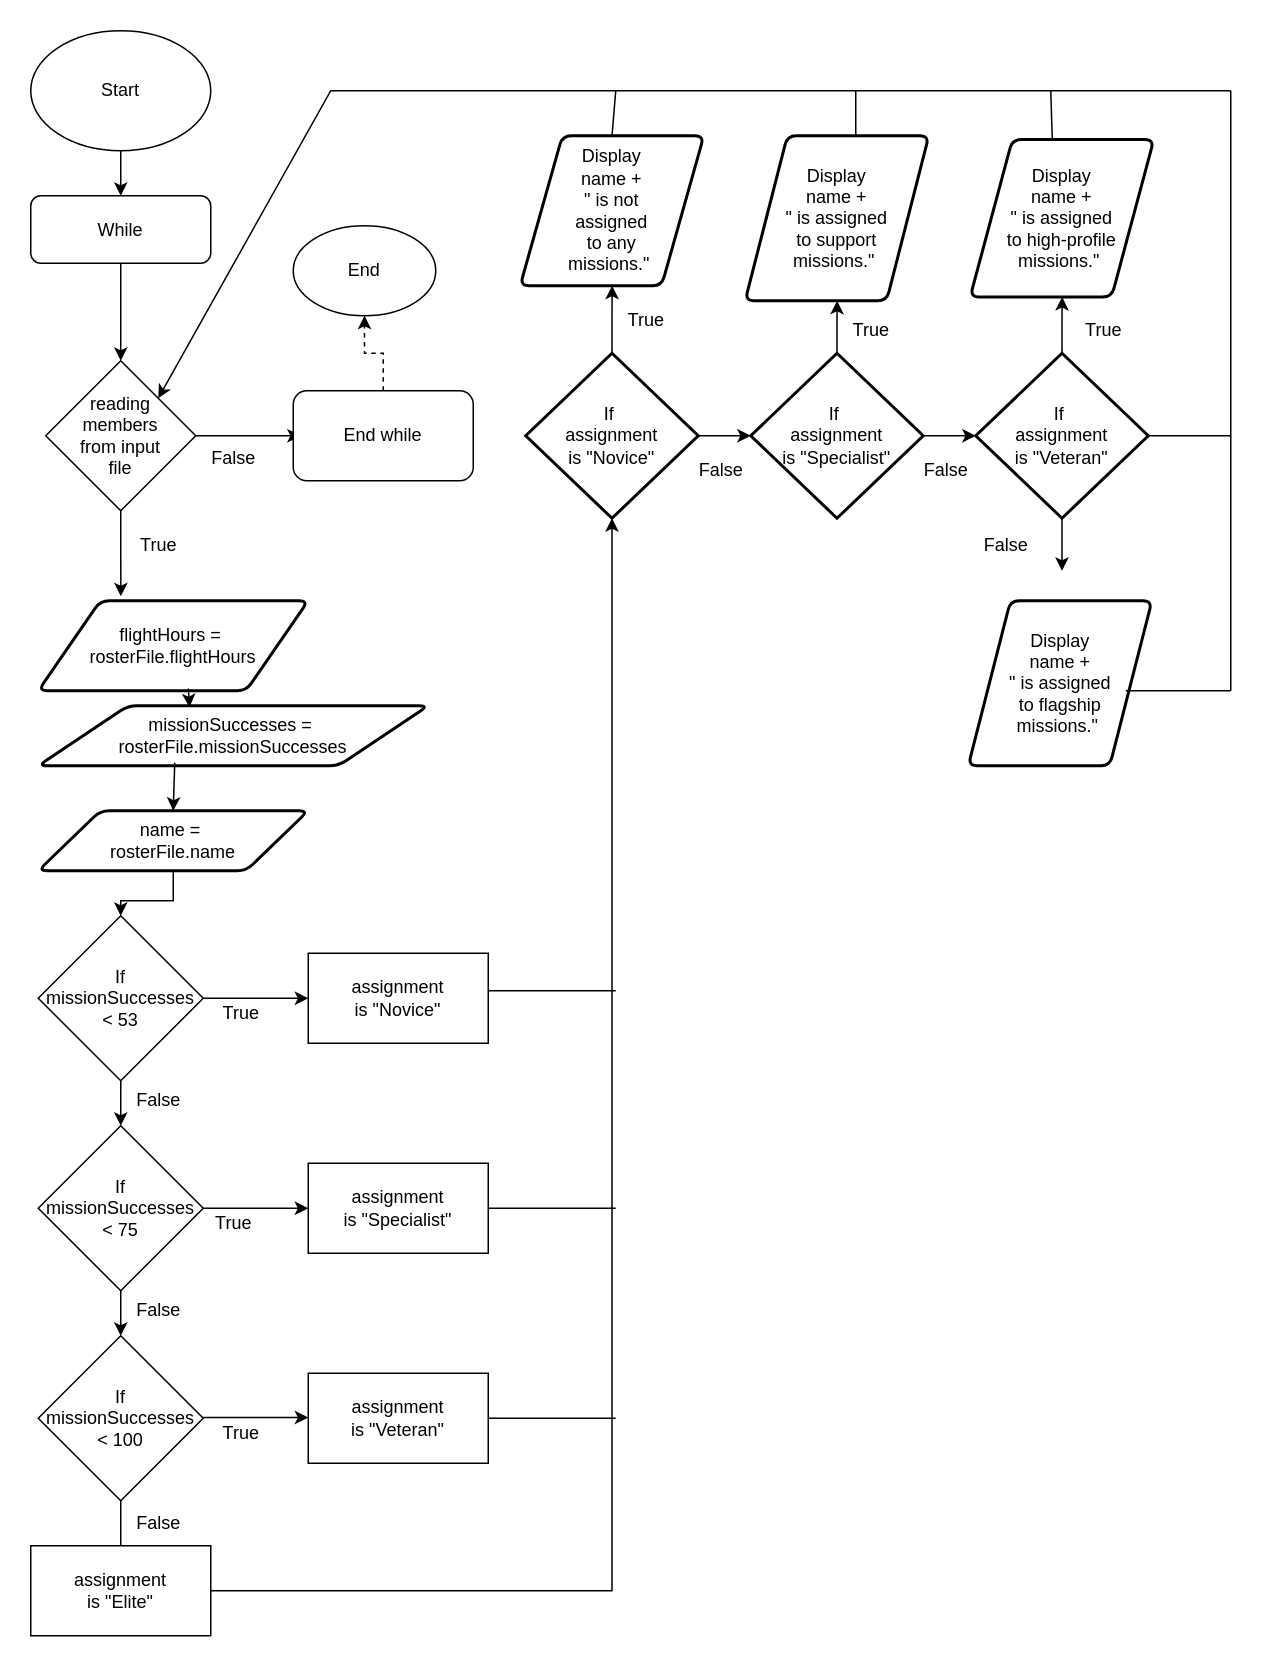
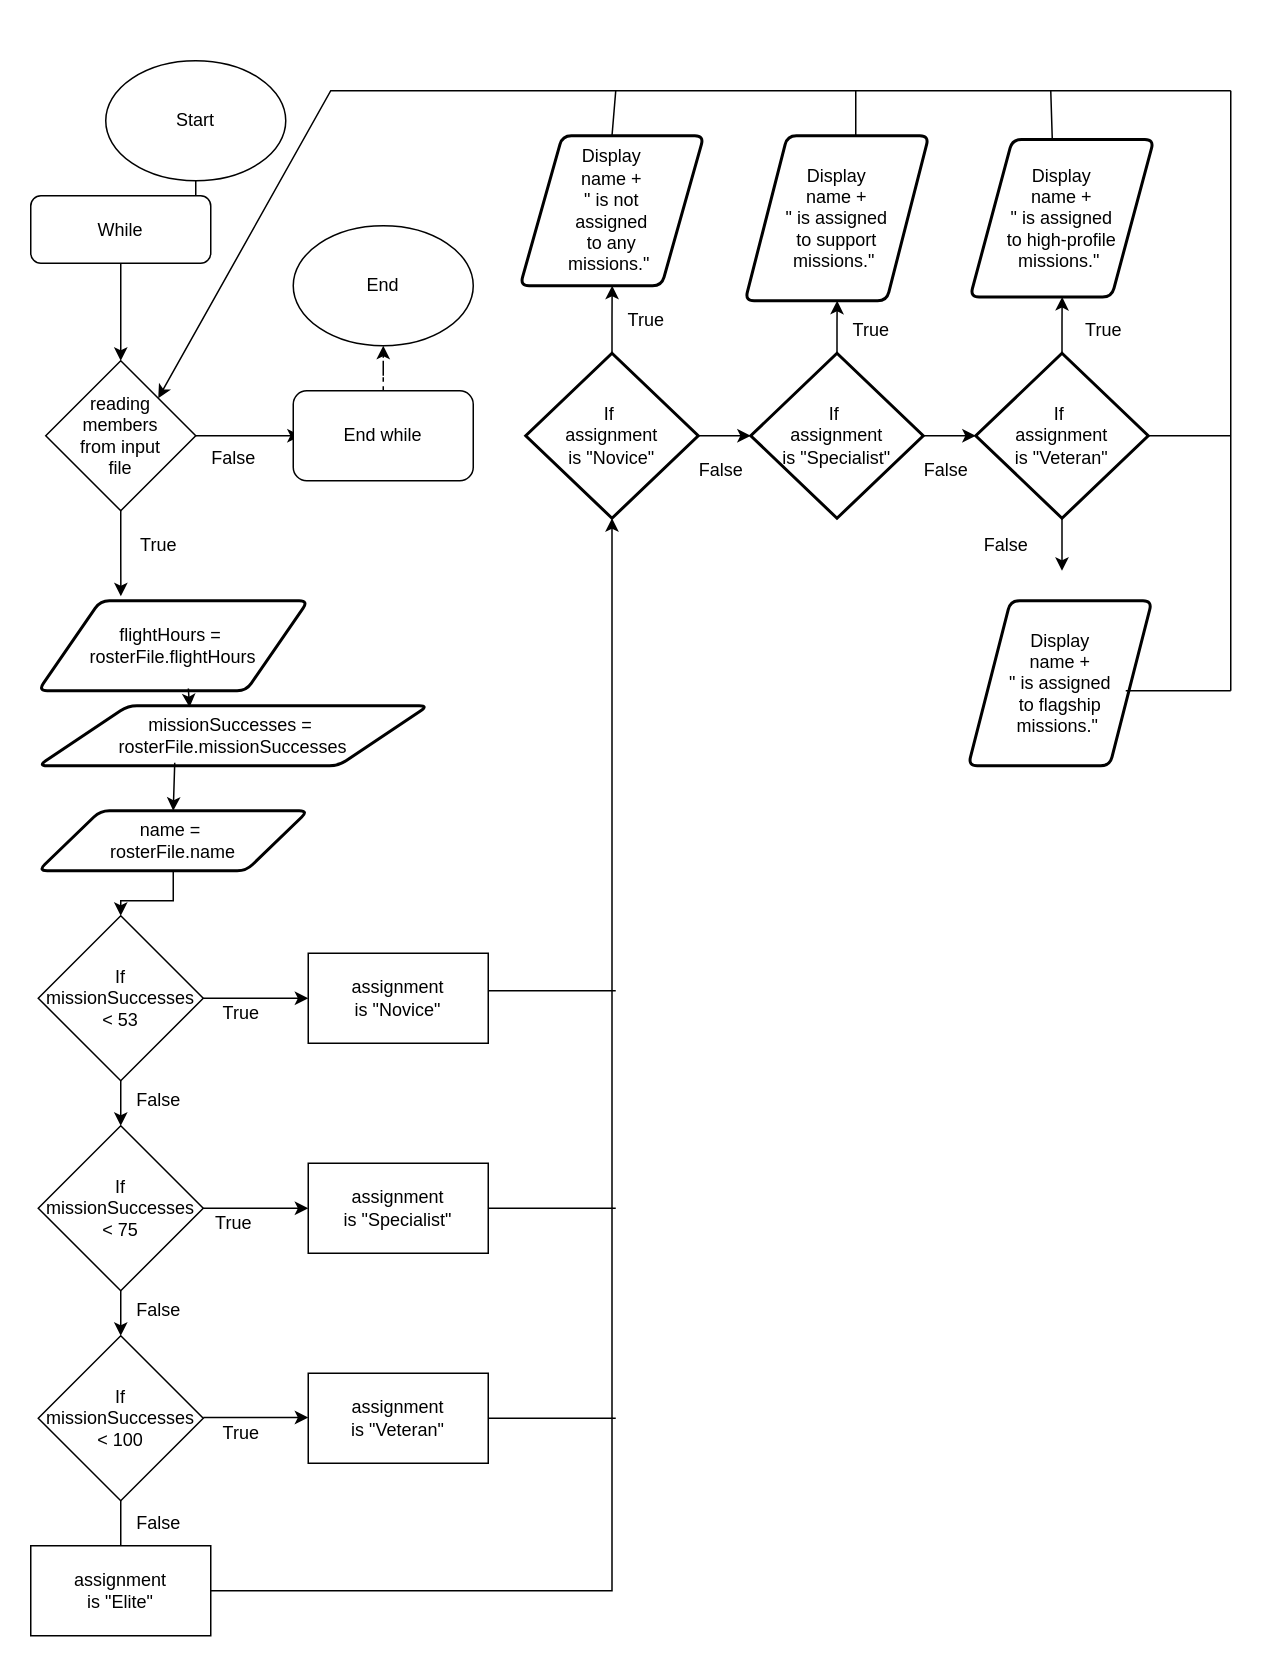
  <mxCell id="0" />
  <mxCell id="1" parent="0" />
  <mxCell id="2" value="" style="edgeStyle=orthogonalEdgeStyle;rounded=0;orthogonalLoop=1;jettySize=auto;html=1;" edge="1" parent="1" source="3" target="37"><mxGeometry relative="1" as="geometry" /></mxCell>
- <mxCell id="3" value="Start" style="ellipse;whiteSpace=wrap;html=1;" vertex="1" parent="1"><mxGeometry width="120" height="80" as="geometry" x="20" y="20" /></mxCell>
+ <mxCell id="3" value="Start" style="ellipse;whiteSpace=wrap;html=1;" vertex="1" parent="1"><mxGeometry x="70" y="40" width="120" height="80" as="geometry" /></mxCell>
  <mxCell id="4" value="flightHours =&amp;nbsp;&lt;br&gt;rosterFile.flightHours" style="shape=parallelogram;html=1;strokeWidth=2;perimeter=parallelogramPerimeter;whiteSpace=wrap;rounded=1;arcSize=12;size=0.23;" vertex="1" parent="1"><mxGeometry x="25" y="400" width="180" height="60" as="geometry" /></mxCell>
  <mxCell id="5" value="missionSuccesses =&amp;nbsp;&lt;br&gt;rosterFile.missionSuccesses" style="shape=parallelogram;html=1;strokeWidth=2;perimeter=parallelogramPerimeter;whiteSpace=wrap;rounded=1;arcSize=12;size=0.23;" vertex="1" parent="1"><mxGeometry x="25" y="470" width="260" height="40" as="geometry" /></mxCell>
  <mxCell id="6" value="" style="edgeStyle=orthogonalEdgeStyle;rounded=0;orthogonalLoop=1;jettySize=auto;html=1;entryX=0.5;entryY=0;entryDx=0;entryDy=0;" edge="1" parent="1" source="7" target="9"><mxGeometry relative="1" as="geometry" /></mxCell>
  <mxCell id="7" value="name =&amp;nbsp;&lt;br&gt;rosterFile.name" style="shape=parallelogram;html=1;strokeWidth=2;perimeter=parallelogramPerimeter;whiteSpace=wrap;rounded=1;arcSize=12;size=0.23;" vertex="1" parent="1"><mxGeometry x="25" y="540" width="180" height="40" as="geometry" /></mxCell>
  <mxCell id="8" value="" style="edgeStyle=orthogonalEdgeStyle;rounded=0;orthogonalLoop=1;jettySize=auto;html=1;" edge="1" parent="1" source="9" target="11"><mxGeometry relative="1" as="geometry" /></mxCell>
  <mxCell id="9" value="If&lt;br&gt;missionSuccesses&lt;br&gt;&amp;lt; 53" style="rhombus;whiteSpace=wrap;html=1;" vertex="1" parent="1"><mxGeometry x="25" y="610" width="110" height="110" as="geometry" /></mxCell>
  <mxCell id="10" value="" style="edgeStyle=orthogonalEdgeStyle;rounded=0;orthogonalLoop=1;jettySize=auto;html=1;" edge="1" parent="1" source="11" target="12"><mxGeometry relative="1" as="geometry" /></mxCell>
  <mxCell id="11" value="If&lt;br&gt;missionSuccesses&lt;br&gt;&amp;lt; 75" style="rhombus;whiteSpace=wrap;html=1;" vertex="1" parent="1"><mxGeometry x="25" y="750" width="110" height="110" as="geometry" /></mxCell>
  <mxCell id="12" value="If&lt;br&gt;missionSuccesses&lt;br&gt;&amp;lt; 100" style="rhombus;whiteSpace=wrap;html=1;" vertex="1" parent="1"><mxGeometry x="25" y="890" width="110" height="110" as="geometry" /></mxCell>
  <mxCell id="13" value="" style="endArrow=classic;html=1;rounded=0;exitX=1;exitY=0.5;exitDx=0;exitDy=0;" edge="1" parent="1" source="9"><mxGeometry width="50" height="50" relative="1" as="geometry"><mxPoint x="405" y="730" as="sourcePoint" /><mxPoint x="205" y="665" as="targetPoint" /></mxGeometry></mxCell>
  <mxCell id="14" value="True" style="text;html=1;align=center;verticalAlign=middle;resizable=0;points=[];autosize=1;strokeColor=none;fillColor=none;" vertex="1" parent="1"><mxGeometry x="135" y="660" width="50" height="30" as="geometry" /></mxCell>
  <mxCell id="15" value="" style="endArrow=classic;html=1;rounded=0;exitX=1;exitY=0.5;exitDx=0;exitDy=0;" edge="1" parent="1" source="11"><mxGeometry width="50" height="50" relative="1" as="geometry"><mxPoint x="155" y="800" as="sourcePoint" /><mxPoint x="205" y="805" as="targetPoint" /></mxGeometry></mxCell>
  <mxCell id="16" value="" style="endArrow=classic;html=1;rounded=0;exitX=1;exitY=0.5;exitDx=0;exitDy=0;" edge="1" parent="1"><mxGeometry width="50" height="50" relative="1" as="geometry"><mxPoint x="135" y="944.5" as="sourcePoint" /><mxPoint x="205" y="944.5" as="targetPoint" /></mxGeometry></mxCell>
  <mxCell id="17" value="True" style="text;html=1;align=center;verticalAlign=middle;resizable=0;points=[];autosize=1;strokeColor=none;fillColor=none;" vertex="1" parent="1"><mxGeometry x="130" y="800" width="50" height="30" as="geometry" /></mxCell>
  <mxCell id="18" value="True" style="text;html=1;align=center;verticalAlign=middle;resizable=0;points=[];autosize=1;strokeColor=none;fillColor=none;" vertex="1" parent="1"><mxGeometry x="135" y="940" width="50" height="30" as="geometry" /></mxCell>
  <mxCell id="19" value="" style="endArrow=classic;html=1;rounded=0;exitX=0.556;exitY=0.975;exitDx=0;exitDy=0;exitPerimeter=0;entryX=0.388;entryY=0.025;entryDx=0;entryDy=0;entryPerimeter=0;" edge="1" parent="1" source="4" target="5"><mxGeometry width="50" height="50" relative="1" as="geometry"><mxPoint x="405" y="730" as="sourcePoint" /><mxPoint x="455" y="680" as="targetPoint" /></mxGeometry></mxCell>
  <mxCell id="20" value="" style="endArrow=classic;html=1;rounded=0;exitX=0.35;exitY=0.95;exitDx=0;exitDy=0;exitPerimeter=0;entryX=0.5;entryY=0;entryDx=0;entryDy=0;" edge="1" parent="1" source="5" target="7"><mxGeometry width="50" height="50" relative="1" as="geometry"><mxPoint x="405" y="730" as="sourcePoint" /><mxPoint x="455" y="680" as="targetPoint" /></mxGeometry></mxCell>
  <mxCell id="21" value="False" style="text;html=1;align=center;verticalAlign=middle;resizable=0;points=[];autosize=1;strokeColor=none;fillColor=none;" vertex="1" parent="1"><mxGeometry x="80" y="718" width="50" height="30" as="geometry" /></mxCell>
  <mxCell id="22" value="False" style="text;html=1;align=center;verticalAlign=middle;resizable=0;points=[];autosize=1;strokeColor=none;fillColor=none;" vertex="1" parent="1"><mxGeometry x="80" y="858" width="50" height="30" as="geometry" /></mxCell>
  <mxCell id="23" value="" style="endArrow=classic;html=1;rounded=0;exitX=0.5;exitY=1;exitDx=0;exitDy=0;" edge="1" parent="1" source="12"><mxGeometry width="50" height="50" relative="1" as="geometry"><mxPoint x="405" y="730" as="sourcePoint" /><mxPoint x="80" y="1040" as="targetPoint" /></mxGeometry></mxCell>
  <mxCell id="24" value="False" style="text;html=1;align=center;verticalAlign=middle;resizable=0;points=[];autosize=1;strokeColor=none;fillColor=none;" vertex="1" parent="1"><mxGeometry x="80" y="1000" width="50" height="30" as="geometry" /></mxCell>
  <mxCell id="25" value="assignment &lt;br&gt;is &quot;Novice&quot;" style="rounded=0;whiteSpace=wrap;html=1;" vertex="1" parent="1"><mxGeometry x="205" y="635" width="120" height="60" as="geometry" /></mxCell>
  <mxCell id="26" value="assignment &lt;br&gt;is &quot;Specialist&quot;" style="rounded=0;whiteSpace=wrap;html=1;" vertex="1" parent="1"><mxGeometry x="205" y="775" width="120" height="60" as="geometry" /></mxCell>
  <mxCell id="27" value="assignment &lt;br&gt;is &quot;Veteran&quot;" style="rounded=0;whiteSpace=wrap;html=1;" vertex="1" parent="1"><mxGeometry x="205" y="915" width="120" height="60" as="geometry" /></mxCell>
  <mxCell id="28" value="" style="edgeStyle=orthogonalEdgeStyle;rounded=0;orthogonalLoop=1;jettySize=auto;html=1;" edge="1" parent="1" source="29" target="32"><mxGeometry relative="1" as="geometry" /></mxCell>
  <mxCell id="29" value="assignment &lt;br&gt;is &quot;Elite&quot;" style="rounded=0;whiteSpace=wrap;html=1;" vertex="1" parent="1"><mxGeometry y="1030" width="120" height="60" as="geometry" x="20" /></mxCell>
  <mxCell id="30" value="" style="edgeStyle=orthogonalEdgeStyle;rounded=0;orthogonalLoop=1;jettySize=auto;html=1;" edge="1" parent="1" source="32" target="48"><mxGeometry relative="1" as="geometry" /></mxCell>
  <mxCell id="31" value="" style="edgeStyle=orthogonalEdgeStyle;rounded=0;orthogonalLoop=1;jettySize=auto;html=1;" edge="1" parent="1" source="32" target="55"><mxGeometry relative="1" as="geometry" /></mxCell>
  <mxCell id="32" value="If&amp;nbsp;&lt;br&gt;assignment&lt;br&gt;is &quot;Novice&quot;" style="strokeWidth=2;html=1;shape=mxgraph.flowchart.decision;whiteSpace=wrap;" vertex="1" parent="1"><mxGeometry x="350" y="235" width="115" height="110" as="geometry" /></mxCell>
  <mxCell id="33" value="" style="endArrow=none;html=1;rounded=0;exitX=1;exitY=0.417;exitDx=0;exitDy=0;exitPerimeter=0;" edge="1" parent="1" source="25"><mxGeometry width="50" height="50" relative="1" as="geometry"><mxPoint x="405" y="730" as="sourcePoint" /><mxPoint x="410" y="660" as="targetPoint" /><Array as="points"><mxPoint x="385" y="660" /></Array></mxGeometry></mxCell>
  <mxCell id="34" value="" style="endArrow=none;html=1;rounded=0;exitX=1;exitY=0.5;exitDx=0;exitDy=0;" edge="1" parent="1" source="26"><mxGeometry width="50" height="50" relative="1" as="geometry"><mxPoint x="405" y="730" as="sourcePoint" /><mxPoint x="410" y="805" as="targetPoint" /></mxGeometry></mxCell>
  <mxCell id="35" value="" style="endArrow=none;html=1;rounded=0;exitX=1;exitY=0.5;exitDx=0;exitDy=0;" edge="1" parent="1" source="27"><mxGeometry width="50" height="50" relative="1" as="geometry"><mxPoint x="405" y="730" as="sourcePoint" /><mxPoint x="410" y="945" as="targetPoint" /></mxGeometry></mxCell>
  <mxCell id="36" value="" style="edgeStyle=orthogonalEdgeStyle;rounded=0;orthogonalLoop=1;jettySize=auto;html=1;" edge="1" parent="1" source="37" target="39"><mxGeometry relative="1" as="geometry" /></mxCell>
  <mxCell id="37" value="While" style="rounded=1;whiteSpace=wrap;html=1;" vertex="1" parent="1"><mxGeometry x="20" y="130" width="120" height="45" as="geometry" /></mxCell>
  <mxCell id="38" value="" style="edgeStyle=orthogonalEdgeStyle;rounded=0;orthogonalLoop=1;jettySize=auto;html=1;entryX=0.306;entryY=-0.05;entryDx=0;entryDy=0;entryPerimeter=0;" edge="1" parent="1" source="39" target="4"><mxGeometry relative="1" as="geometry"><mxPoint x="80" y="390" as="targetPoint" /></mxGeometry></mxCell>
  <mxCell id="39" value="reading &lt;br&gt;members&lt;br&gt;from input &lt;br&gt;file" style="rhombus;whiteSpace=wrap;html=1;" vertex="1" parent="1"><mxGeometry x="30" y="240" width="100" height="100" as="geometry" /></mxCell>
  <mxCell id="40" value="True" style="text;html=1;align=center;verticalAlign=middle;resizable=0;points=[];autosize=1;strokeColor=none;fillColor=none;" vertex="1" parent="1"><mxGeometry x="80" y="348" width="50" height="30" as="geometry" /></mxCell>
  <mxCell id="41" value="False" style="text;html=1;align=center;verticalAlign=middle;resizable=0;points=[];autosize=1;strokeColor=none;fillColor=none;" vertex="1" parent="1"><mxGeometry x="130" y="290" width="50" height="30" as="geometry" /></mxCell>
  <mxCell id="42" value="" style="endArrow=classic;html=1;rounded=0;exitX=1;exitY=0.5;exitDx=0;exitDy=0;" edge="1" parent="1" source="39"><mxGeometry width="50" height="50" relative="1" as="geometry"><mxPoint x="380" y="600" as="sourcePoint" /><mxPoint x="200" y="290" as="targetPoint" /></mxGeometry></mxCell>
  <mxCell id="43" value="" style="edgeStyle=orthogonalEdgeStyle;rounded=0;orthogonalLoop=1;jettySize=auto;html=1;dashed=1;" edge="1" parent="1" source="44" target="45"><mxGeometry relative="1" as="geometry" /></mxCell>
  <mxCell id="44" value="End while" style="rounded=1;whiteSpace=wrap;html=1;" vertex="1" parent="1"><mxGeometry x="195" y="260" width="120" height="60" as="geometry" /></mxCell>
- <mxCell id="45" value="End" style="ellipse;whiteSpace=wrap;html=1;" vertex="1" parent="1"><mxGeometry x="195" y="150" width="95" height="60" as="geometry" /></mxCell>
+ <mxCell id="45" value="End" style="ellipse;whiteSpace=wrap;html=1;" vertex="1" parent="1"><mxGeometry x="195" y="150" width="120" height="80" as="geometry" /></mxCell>
  <mxCell id="46" value="" style="edgeStyle=orthogonalEdgeStyle;rounded=0;orthogonalLoop=1;jettySize=auto;html=1;" edge="1" parent="1" source="48" target="51"><mxGeometry relative="1" as="geometry" /></mxCell>
  <mxCell id="47" value="" style="edgeStyle=orthogonalEdgeStyle;rounded=0;orthogonalLoop=1;jettySize=auto;html=1;" edge="1" parent="1" source="48" target="56"><mxGeometry relative="1" as="geometry" /></mxCell>
  <mxCell id="48" value="If&amp;nbsp;&lt;br&gt;assignment&lt;br&gt;is &quot;Specialist&quot;" style="strokeWidth=2;html=1;shape=mxgraph.flowchart.decision;whiteSpace=wrap;" vertex="1" parent="1"><mxGeometry x="500" y="235" width="115" height="110" as="geometry" /></mxCell>
  <mxCell id="49" value="" style="edgeStyle=orthogonalEdgeStyle;rounded=0;orthogonalLoop=1;jettySize=auto;html=1;" edge="1" parent="1" source="51"><mxGeometry relative="1" as="geometry"><mxPoint x="707.5" y="380" as="targetPoint" /></mxGeometry></mxCell>
  <mxCell id="50" value="" style="edgeStyle=orthogonalEdgeStyle;rounded=0;orthogonalLoop=1;jettySize=auto;html=1;" edge="1" parent="1" source="51" target="57"><mxGeometry relative="1" as="geometry" /></mxCell>
  <mxCell id="51" value="If&amp;nbsp;&lt;br&gt;assignment&lt;br&gt;is &quot;Veteran&quot;" style="strokeWidth=2;html=1;shape=mxgraph.flowchart.decision;whiteSpace=wrap;" vertex="1" parent="1"><mxGeometry x="650" y="235" width="115" height="110" as="geometry" /></mxCell>
  <mxCell id="52" value="False" style="text;html=1;align=center;verticalAlign=middle;resizable=0;points=[];autosize=1;strokeColor=none;fillColor=none;" vertex="1" parent="1"><mxGeometry x="455" y="298" width="50" height="30" as="geometry" /></mxCell>
  <mxCell id="53" value="False" style="text;html=1;align=center;verticalAlign=middle;resizable=0;points=[];autosize=1;strokeColor=none;fillColor=none;" vertex="1" parent="1"><mxGeometry x="605" y="298" width="50" height="30" as="geometry" /></mxCell>
  <mxCell id="54" value="False" style="text;html=1;align=center;verticalAlign=middle;resizable=0;points=[];autosize=1;strokeColor=none;fillColor=none;" vertex="1" parent="1"><mxGeometry x="645" y="348" width="50" height="30" as="geometry" /></mxCell>
  <mxCell id="55" value="Display&lt;br&gt;name +&lt;br&gt;&quot; is not &lt;br&gt;assigned &lt;br&gt;to any&lt;br&gt;missions.&quot;&amp;nbsp;" style="shape=parallelogram;html=1;strokeWidth=2;perimeter=parallelogramPerimeter;whiteSpace=wrap;rounded=1;arcSize=12;size=0.23;" vertex="1" parent="1"><mxGeometry x="346.25" y="90" width="122.5" height="100" as="geometry" /></mxCell>
  <mxCell id="56" value="Display&lt;br&gt;name +&lt;br&gt;&quot; is assigned &lt;br&gt;to support&lt;br&gt;missions.&quot;&amp;nbsp;" style="shape=parallelogram;html=1;strokeWidth=2;perimeter=parallelogramPerimeter;whiteSpace=wrap;rounded=1;arcSize=12;size=0.23;" vertex="1" parent="1"><mxGeometry x="496.25" y="90" width="122.5" height="110" as="geometry" /></mxCell>
  <mxCell id="57" value="Display&lt;br&gt;name +&lt;br&gt;&quot; is assigned &lt;br&gt;to high-profile&lt;br&gt;missions.&quot;&amp;nbsp;" style="shape=parallelogram;html=1;strokeWidth=2;perimeter=parallelogramPerimeter;whiteSpace=wrap;rounded=1;arcSize=12;size=0.23;" vertex="1" parent="1"><mxGeometry x="646.25" y="92.5" width="122.5" height="105" as="geometry" /></mxCell>
  <mxCell id="58" value="Display&lt;br&gt;name +&lt;br&gt;&quot; is assigned &lt;br&gt;to flagship&lt;br&gt;missions.&quot;&amp;nbsp;" style="shape=parallelogram;html=1;strokeWidth=2;perimeter=parallelogramPerimeter;whiteSpace=wrap;rounded=1;arcSize=12;size=0.23;" vertex="1" parent="1"><mxGeometry x="645" y="400" width="122.5" height="110" as="geometry" /></mxCell>
  <mxCell id="59" value="True" style="text;html=1;align=center;verticalAlign=middle;resizable=0;points=[];autosize=1;strokeColor=none;fillColor=none;" vertex="1" parent="1"><mxGeometry x="405" y="198" width="50" height="30" as="geometry" /></mxCell>
  <mxCell id="60" value="True" style="text;html=1;align=center;verticalAlign=middle;resizable=0;points=[];autosize=1;strokeColor=none;fillColor=none;" vertex="1" parent="1"><mxGeometry x="555" y="205" width="50" height="30" as="geometry" /></mxCell>
  <mxCell id="61" value="True" style="text;html=1;align=center;verticalAlign=middle;resizable=0;points=[];autosize=1;strokeColor=none;fillColor=none;" vertex="1" parent="1"><mxGeometry x="710" y="205" width="50" height="30" as="geometry" /></mxCell>
  <mxCell id="62" value="" style="endArrow=classic;html=1;rounded=0;entryX=1;entryY=0;entryDx=0;entryDy=0;" edge="1" parent="1" target="39"><mxGeometry width="50" height="50" relative="1" as="geometry"><mxPoint x="820" y="60" as="sourcePoint" /><mxPoint x="220" y="80" as="targetPoint" /><Array as="points"><mxPoint x="220" y="60" /></Array></mxGeometry></mxCell>
  <mxCell id="63" value="" style="endArrow=none;html=1;rounded=0;" edge="1" parent="1"><mxGeometry width="50" height="50" relative="1" as="geometry"><mxPoint x="820" y="460" as="sourcePoint" /><mxPoint x="820" y="60" as="targetPoint" /></mxGeometry></mxCell>
  <mxCell id="64" value="" style="endArrow=none;html=1;rounded=0;" edge="1" parent="1"><mxGeometry width="50" height="50" relative="1" as="geometry"><mxPoint x="750" y="460" as="sourcePoint" /><mxPoint x="820" y="460" as="targetPoint" /></mxGeometry></mxCell>
  <mxCell id="65" value="" style="endArrow=none;html=1;rounded=0;exitX=1;exitY=0.5;exitDx=0;exitDy=0;exitPerimeter=0;" edge="1" parent="1" source="51"><mxGeometry width="50" height="50" relative="1" as="geometry"><mxPoint x="500" y="550" as="sourcePoint" /><mxPoint x="820" y="290" as="targetPoint" /></mxGeometry></mxCell>
  <mxCell id="66" value="" style="endArrow=none;html=1;rounded=0;exitX=0.447;exitY=-0.005;exitDx=0;exitDy=0;exitPerimeter=0;" edge="1" parent="1" source="57"><mxGeometry width="50" height="50" relative="1" as="geometry"><mxPoint x="500" y="550" as="sourcePoint" /><mxPoint x="700" y="60" as="targetPoint" /></mxGeometry></mxCell>
  <mxCell id="67" value="" style="endArrow=none;html=1;rounded=0;" edge="1" parent="1"><mxGeometry width="50" height="50" relative="1" as="geometry"><mxPoint x="570" y="90" as="sourcePoint" /><mxPoint x="570" y="60" as="targetPoint" /></mxGeometry></mxCell>
  <mxCell id="68" value="" style="endArrow=none;html=1;rounded=0;exitX=0.5;exitY=0;exitDx=0;exitDy=0;" edge="1" parent="1" source="55"><mxGeometry width="50" height="50" relative="1" as="geometry"><mxPoint x="500" y="550" as="sourcePoint" /><mxPoint x="410" y="60" as="targetPoint" /></mxGeometry></mxCell>
